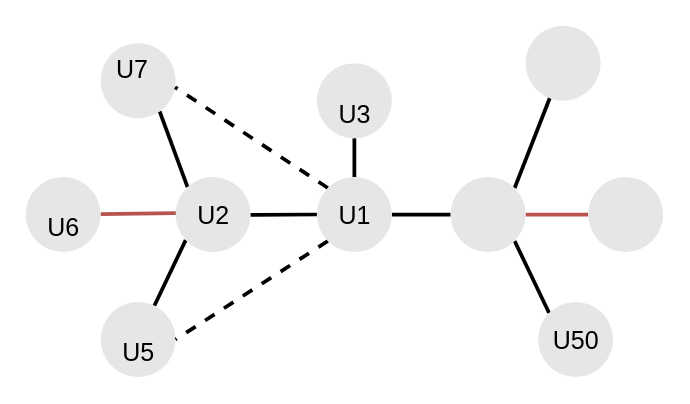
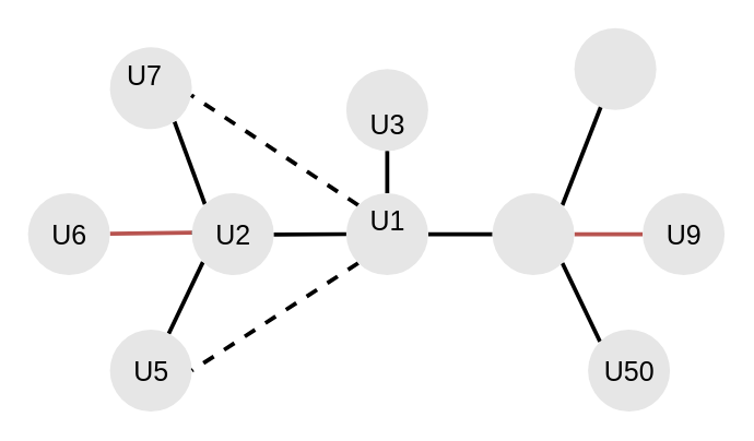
  <mxCell id="0" />
  <mxCell id="1" parent="0" />
  <mxCell id="2" style="edgeStyle=none;rounded=0;orthogonalLoop=1;jettySize=auto;html=1;exitX=0;exitY=1;exitDx=0;exitDy=0;endArrow=none;endFill=0;strokeWidth=3;" edge="1" parent="1" source="24" target="7"><mxGeometry relative="1" as="geometry" /></mxCell>
  <mxCell id="3" style="edgeStyle=none;rounded=0;orthogonalLoop=1;jettySize=auto;html=1;exitX=0;exitY=0.5;exitDx=0;exitDy=0;endArrow=none;endFill=0;strokeWidth=3;strokeColor=#b85450;fillColor=#f8cecc;" edge="1" parent="1" source="24" target="6"><mxGeometry relative="1" as="geometry" /></mxCell>
  <mxCell id="4" style="edgeStyle=none;rounded=0;orthogonalLoop=1;jettySize=auto;html=1;exitX=0;exitY=0;exitDx=0;exitDy=0;entryX=1;entryY=1;entryDx=0;entryDy=0;endArrow=none;endFill=0;strokeWidth=3;" edge="1" parent="1" source="24" target="5"><mxGeometry relative="1" as="geometry" /></mxCell>
  <mxCell id="5" value="" style="ellipse;whiteSpace=wrap;html=1;aspect=fixed;fillColor=#E6E6E6;strokeWidth=0.3;strokeColor=none;fontSize=23;rotation=10;" parent="1" vertex="1"><mxGeometry x="80" y="34" width="60" height="60" as="geometry" /></mxCell>
  <mxCell id="6" value="" style="ellipse;whiteSpace=wrap;html=1;aspect=fixed;fillColor=#E6E6E6;strokeWidth=0.3;strokeColor=none;fontSize=23;" parent="1" vertex="1"><mxGeometry x="20" y="141" width="60" height="60" as="geometry" /></mxCell>
  <mxCell id="7" value="" style="ellipse;whiteSpace=wrap;html=1;aspect=fixed;fillColor=#E6E6E6;strokeWidth=0.3;strokeColor=none;fontSize=23;" parent="1" vertex="1"><mxGeometry x="80" y="241" width="60" height="60" as="geometry" /></mxCell>
  <mxCell id="8" style="edgeStyle=orthogonalEdgeStyle;rounded=0;orthogonalLoop=1;jettySize=auto;html=1;exitX=0.5;exitY=1;exitDx=0;exitDy=0;entryX=0.5;entryY=0;entryDx=0;entryDy=0;endArrow=none;endFill=0;" edge="1" parent="1" source="10" target="16"><mxGeometry relative="1" as="geometry" /></mxCell>
  <mxCell id="9" value="" style="edgeStyle=orthogonalEdgeStyle;rounded=0;orthogonalLoop=1;jettySize=auto;html=1;endArrow=none;endFill=0;strokeWidth=3;" edge="1" parent="1" source="10" target="16"><mxGeometry relative="1" as="geometry" /></mxCell>
  <mxCell id="10" value="" style="ellipse;whiteSpace=wrap;html=1;aspect=fixed;fillColor=#E6E6E6;strokeWidth=0.3;strokeColor=none;fontSize=23;" parent="1" vertex="1"><mxGeometry x="253" y="50" width="60" height="60" as="geometry" /></mxCell>
  <mxCell id="11" value="" style="ellipse;whiteSpace=wrap;html=1;aspect=fixed;fillColor=#E6E6E6;strokeWidth=0.3;strokeColor=none;rotation=90;" parent="1" vertex="1"><mxGeometry x="420" y="20" width="60" height="60" as="geometry" /></mxCell>
  <mxCell id="12" style="rounded=0;orthogonalLoop=1;jettySize=auto;html=1;exitX=0;exitY=0.5;exitDx=0;exitDy=0;endArrow=none;endFill=0;strokeWidth=3;startArrow=none;" edge="1" parent="1" source="24"><mxGeometry relative="1" as="geometry"><mxPoint x="180" y="172" as="targetPoint" /></mxGeometry></mxCell>
  <mxCell id="13" style="edgeStyle=none;rounded=0;orthogonalLoop=1;jettySize=auto;html=1;exitX=1;exitY=0.5;exitDx=0;exitDy=0;entryX=0;entryY=0.5;entryDx=0;entryDy=0;endArrow=none;endFill=0;strokeWidth=3;" edge="1" parent="1" source="16" target="20"><mxGeometry relative="1" as="geometry" /></mxCell>
  <mxCell id="14" style="edgeStyle=none;rounded=0;orthogonalLoop=1;jettySize=auto;html=1;exitX=0;exitY=1;exitDx=0;exitDy=0;entryX=1;entryY=0.5;entryDx=0;entryDy=0;endArrow=none;endFill=0;strokeWidth=3;dashed=1;" edge="1" parent="1" source="16" target="7"><mxGeometry relative="1" as="geometry" /></mxCell>
  <mxCell id="15" style="edgeStyle=none;rounded=0;orthogonalLoop=1;jettySize=auto;html=1;exitX=0;exitY=0;exitDx=0;exitDy=0;entryX=1;entryY=0.5;entryDx=0;entryDy=0;endArrow=none;endFill=0;strokeWidth=3;dashed=1;" edge="1" parent="1" source="16" target="5"><mxGeometry relative="1" as="geometry" /></mxCell>
  <mxCell id="16" value="" style="ellipse;whiteSpace=wrap;html=1;aspect=fixed;fillColor=#E6E6E6;strokeWidth=0.3;strokeColor=none;fontSize=13;" parent="1" vertex="1"><mxGeometry x="253" y="141" width="60" height="60" as="geometry" /></mxCell>
  <mxCell id="17" style="edgeStyle=none;rounded=0;orthogonalLoop=1;jettySize=auto;html=1;exitX=1;exitY=1;exitDx=0;exitDy=0;entryX=0.5;entryY=1;entryDx=0;entryDy=0;endArrow=none;endFill=0;strokeWidth=3;" edge="1" parent="1" source="20" target="22"><mxGeometry relative="1" as="geometry" /></mxCell>
  <mxCell id="18" style="edgeStyle=none;rounded=0;orthogonalLoop=1;jettySize=auto;html=1;exitX=1;exitY=0.5;exitDx=0;exitDy=0;endArrow=none;endFill=0;strokeWidth=3;fillColor=#f8cecc;strokeColor=#b85450;" edge="1" parent="1" source="20" target="21"><mxGeometry relative="1" as="geometry" /></mxCell>
  <mxCell id="19" style="edgeStyle=none;rounded=0;orthogonalLoop=1;jettySize=auto;html=1;exitX=1;exitY=0;exitDx=0;exitDy=0;endArrow=none;endFill=0;strokeWidth=3;" edge="1" parent="1" source="20" target="11"><mxGeometry relative="1" as="geometry" /></mxCell>
  <mxCell id="20" value="" style="ellipse;whiteSpace=wrap;html=1;aspect=fixed;fillColor=#E6E6E6;strokeWidth=0.3;strokeColor=none;" parent="1" vertex="1"><mxGeometry x="360" y="141" width="60" height="60" as="geometry" /></mxCell>
  <mxCell id="21" value="" style="ellipse;whiteSpace=wrap;html=1;aspect=fixed;fillColor=#E6E6E6;strokeWidth=0.3;strokeColor=none;" parent="1" vertex="1"><mxGeometry x="470" y="141" width="60" height="60" as="geometry" /></mxCell>
  <mxCell id="22" value="" style="ellipse;whiteSpace=wrap;html=1;aspect=fixed;fillColor=#E6E6E6;strokeWidth=0.3;strokeColor=none;fontSize=13;direction=south;rotation=45;" parent="1" vertex="1"><mxGeometry x="430" y="241" width="60" height="60" as="geometry" /></mxCell>
- <mxCell id="23" value="U1" style="text;html=1;resizable=0;autosize=1;align=center;verticalAlign=middle;points=[];fillColor=none;strokeColor=none;rounded=0;fontSize=20;" parent="1" vertex="1"><mxGeometry x="263" y="156" width="40" height="30" as="geometry" /></mxCell>
+ <mxCell id="23" value="U1" style="text;html=1;resizable=0;autosize=1;align=center;verticalAlign=middle;points=[];fillColor=none;strokeColor=none;rounded=0;fontSize=20;" parent="1" vertex="1"><mxGeometry x="263" y="146" width="40" height="30" as="geometry" /></mxCell>
  <mxCell id="24" value="" style="ellipse;whiteSpace=wrap;html=1;aspect=fixed;fillColor=#E6E6E6;strokeWidth=0.3;strokeColor=none;fontSize=23;rotation=2;" parent="1" vertex="1"><mxGeometry x="140" y="141" width="60" height="60" as="geometry" /></mxCell>
  <mxCell id="25" value="" style="rounded=0;orthogonalLoop=1;jettySize=auto;html=1;exitX=0;exitY=0.5;exitDx=0;exitDy=0;endArrow=none;endFill=0;strokeWidth=3;" edge="1" parent="1" source="16" target="24"><mxGeometry relative="1" as="geometry"><mxPoint x="253" y="171" as="sourcePoint" /><mxPoint x="180" y="172" as="targetPoint" /></mxGeometry></mxCell>
- <mxCell id="26" value="U6" style="text;html=1;resizable=0;autosize=1;align=center;verticalAlign=middle;points=[];fillColor=none;strokeColor=none;rounded=0;fontSize=20;" vertex="1" parent="1"><mxGeometry x="30" y="166" width="40" height="30" as="geometry" /></mxCell>
+ <mxCell id="26" value="U6" style="text;html=1;resizable=0;autosize=1;align=center;verticalAlign=middle;points=[];fillColor=none;strokeColor=none;rounded=0;fontSize=20;" vertex="1" parent="1"><mxGeometry x="30" y="156" width="40" height="30" as="geometry" /></mxCell>
  <mxCell id="27" value="U7" style="text;html=1;resizable=0;autosize=1;align=center;verticalAlign=middle;points=[];fillColor=none;strokeColor=none;rounded=0;fontSize=20;" vertex="1" parent="1"><mxGeometry x="85" y="39" width="40" height="30" as="geometry" /></mxCell>
- <mxCell id="29" value="U5" style="text;html=1;resizable=0;autosize=1;align=center;verticalAlign=middle;points=[];fillColor=none;strokeColor=none;rounded=0;fontSize=20;" vertex="1" parent="1"><mxGeometry x="90" y="266" width="40" height="30" as="geometry" /></mxCell>
+ <mxCell id="28" value="U9" style="text;html=1;resizable=0;autosize=1;align=center;verticalAlign=middle;points=[];fillColor=none;strokeColor=none;rounded=0;fontSize=20;" vertex="1" parent="1"><mxGeometry x="480" y="156" width="40" height="30" as="geometry" /></mxCell>
+ <mxCell id="29" value="U5" style="text;html=1;resizable=0;autosize=1;align=center;verticalAlign=middle;points=[];fillColor=none;strokeColor=none;rounded=0;fontSize=20;" vertex="1" parent="1"><mxGeometry x="90" y="256" width="40" height="30" as="geometry" /></mxCell>
  <mxCell id="30" value="U2" style="text;html=1;resizable=0;autosize=1;align=center;verticalAlign=middle;points=[];fillColor=none;strokeColor=none;rounded=0;fontSize=20;" vertex="1" parent="1"><mxGeometry x="150" y="156" width="40" height="30" as="geometry" /></mxCell>
  <mxCell id="31" value="U3" style="text;html=1;resizable=0;autosize=1;align=center;verticalAlign=middle;points=[];fillColor=none;strokeColor=none;rounded=0;fontSize=20;" vertex="1" parent="1"><mxGeometry x="263" y="75" width="40" height="30" as="geometry" /></mxCell>
  <mxCell id="32" value="U50" style="text;html=1;resizable=0;autosize=1;align=center;verticalAlign=middle;points=[];fillColor=none;strokeColor=none;rounded=0;fontSize=20;" vertex="1" parent="1"><mxGeometry x="435" y="256" width="50" height="30" as="geometry" /></mxCell>
